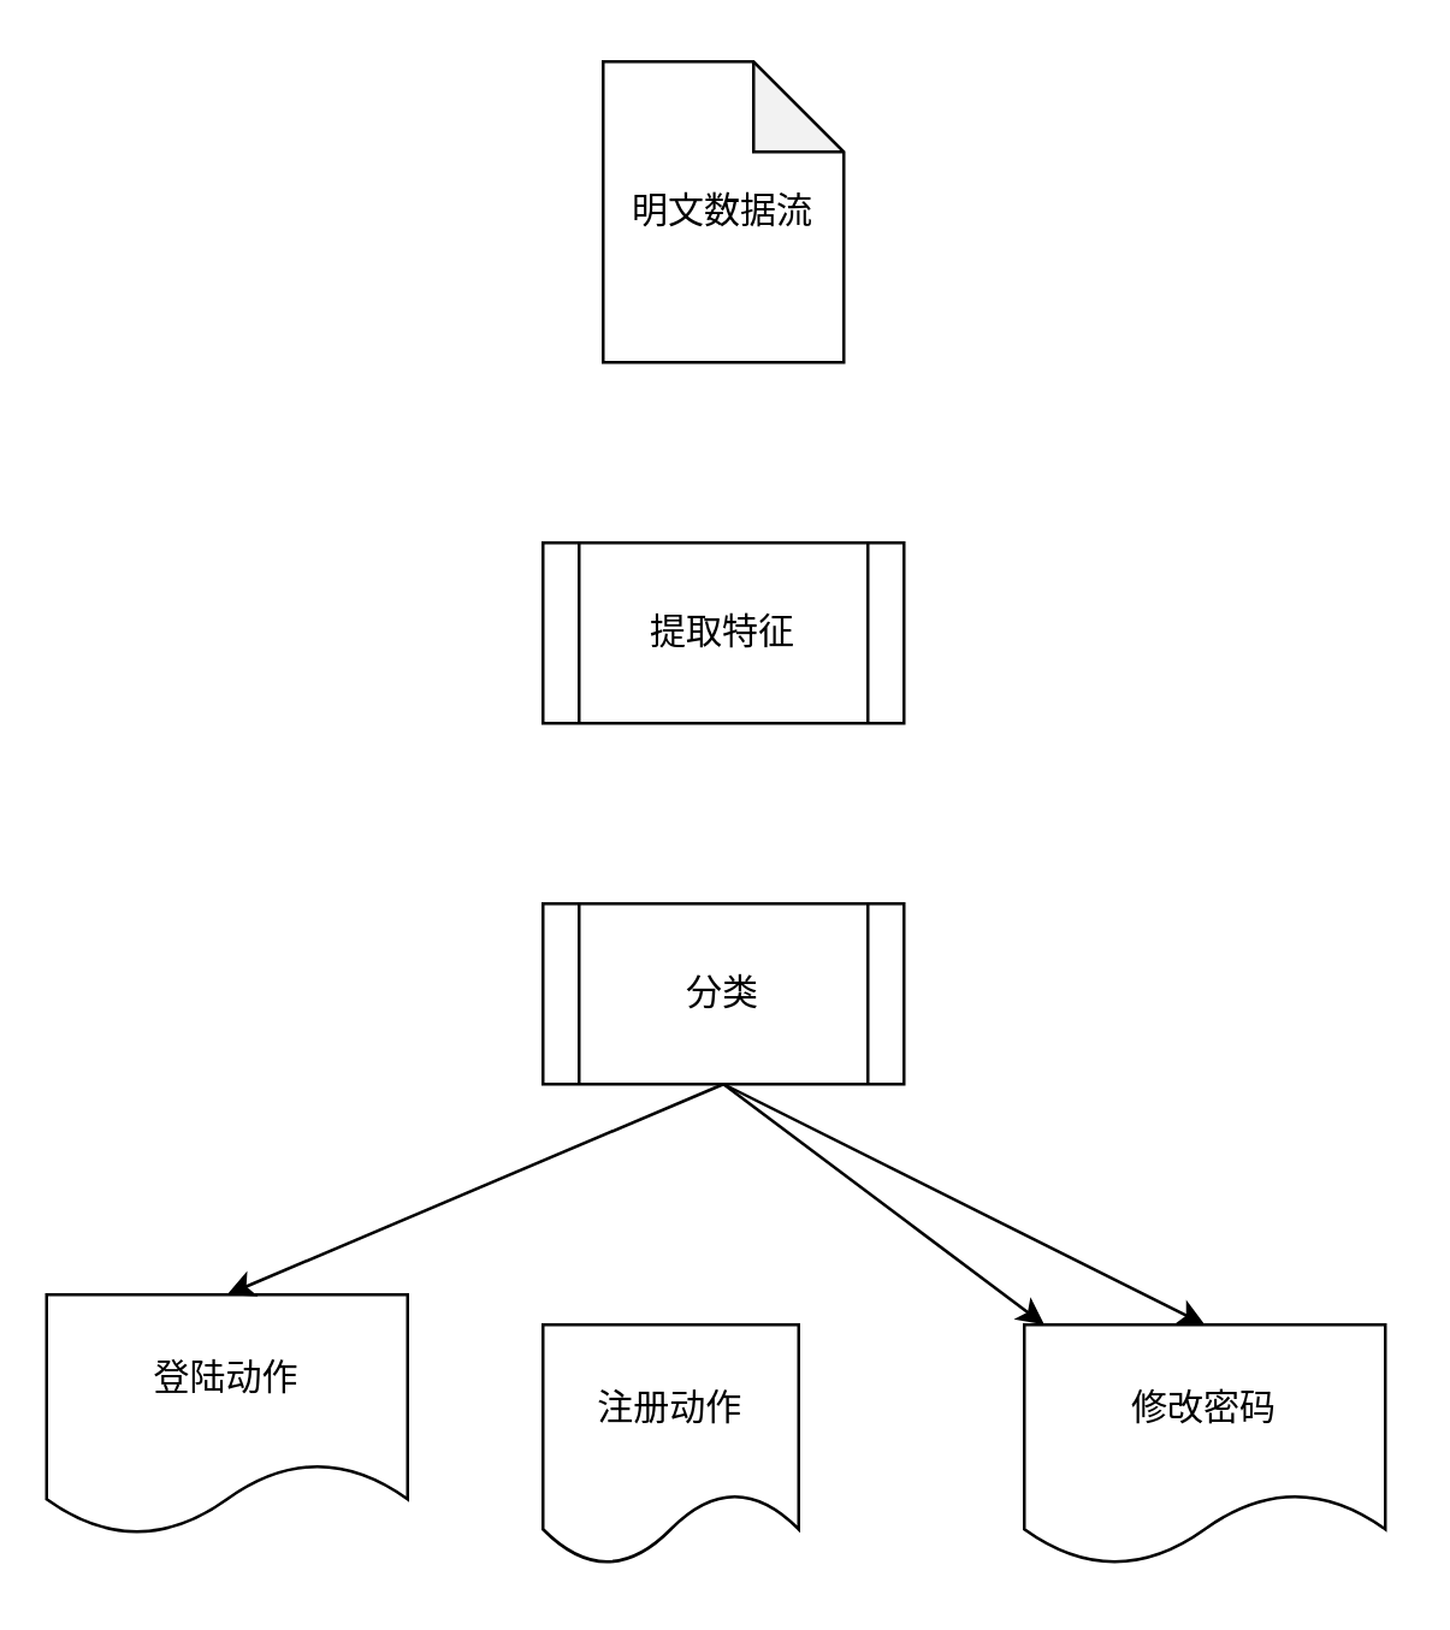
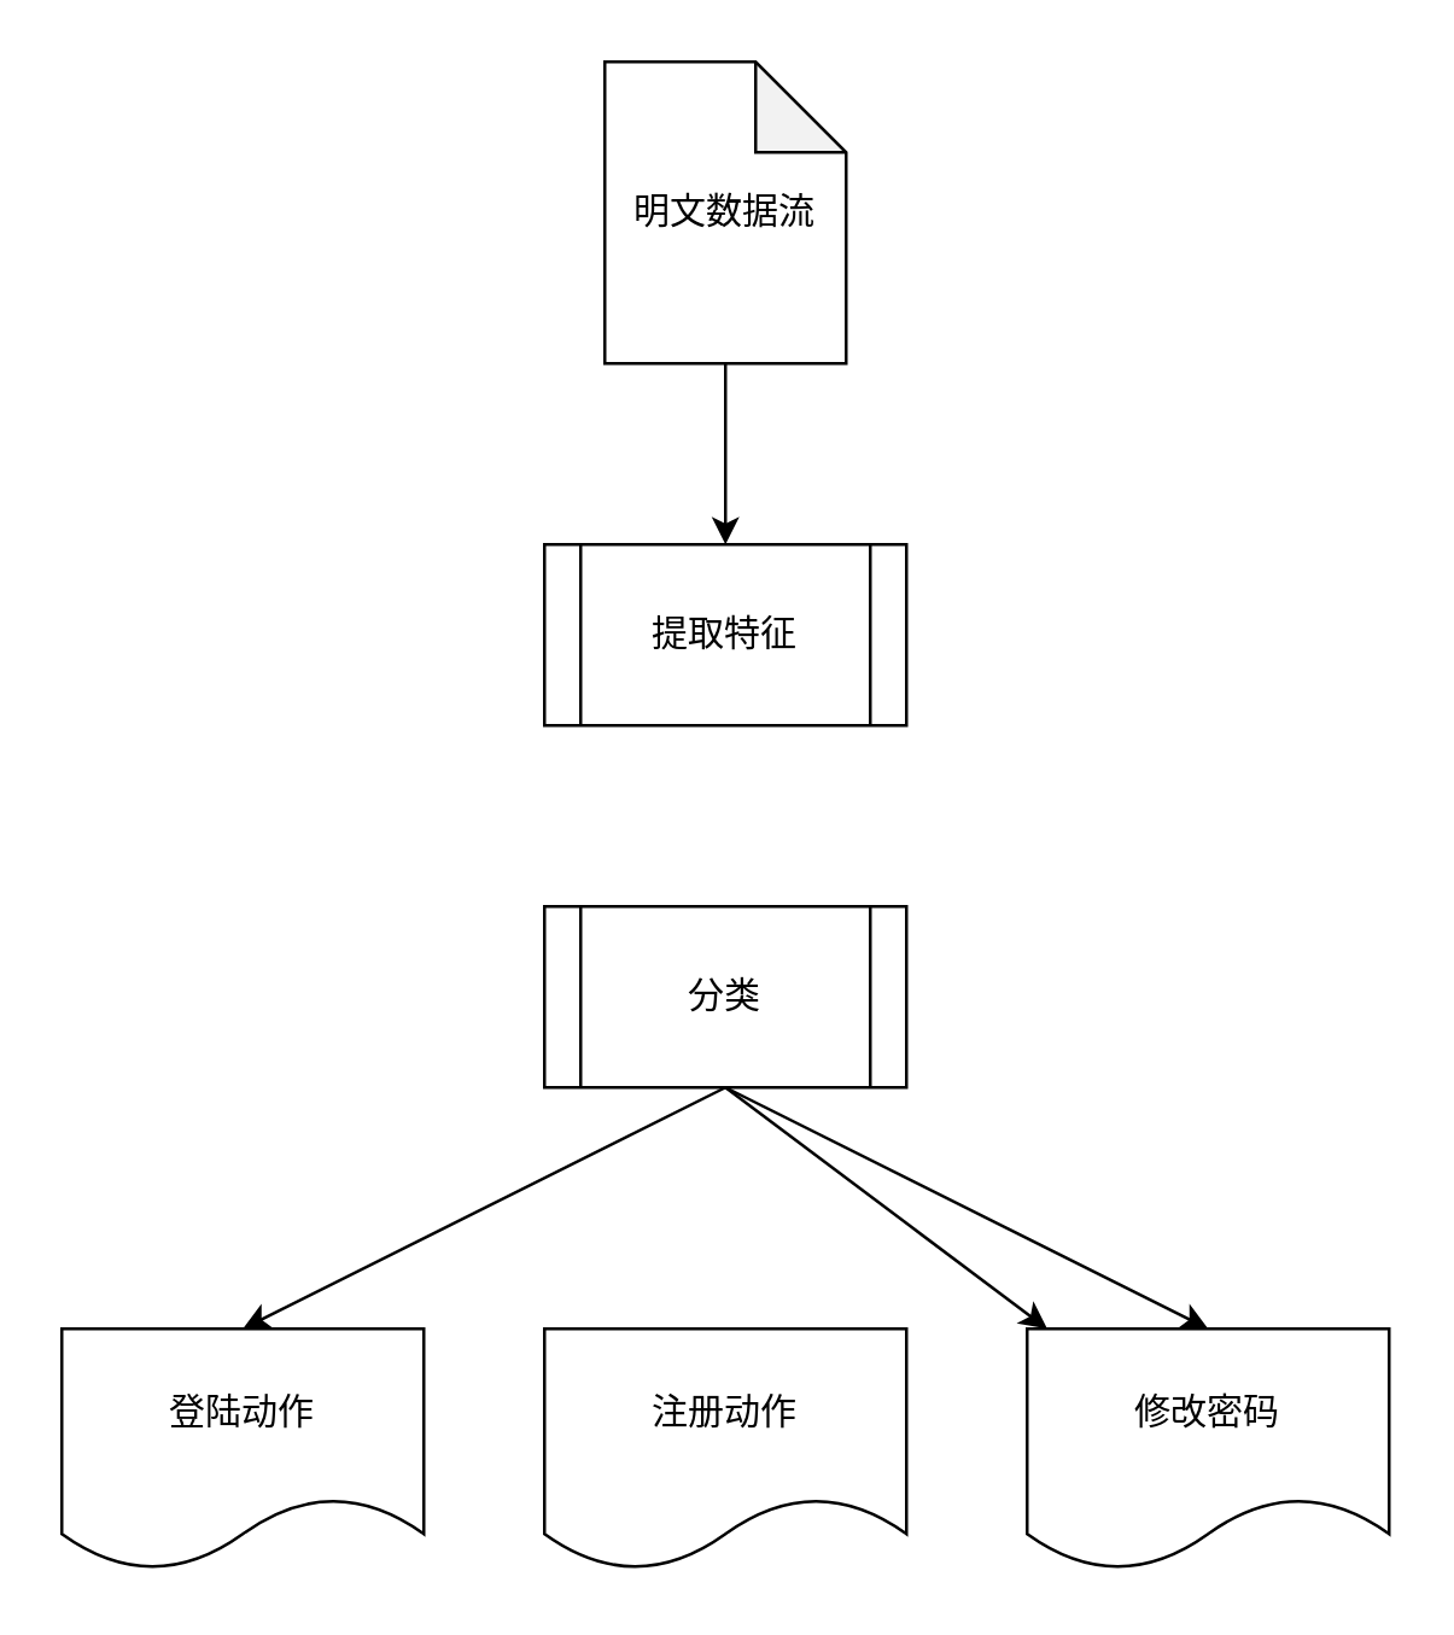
  <mxCell id="0" />
  <mxCell id="1" parent="0" />
  <mxCell id="2" value="提取特征" style="shape=process;whiteSpace=wrap;html=1;backgroundOutline=1;" vertex="1" parent="1"><mxGeometry x="180" y="180" width="120" height="60" as="geometry" /></mxCell>
  <mxCell id="3" value="分类" style="shape=process;whiteSpace=wrap;html=1;backgroundOutline=1;" vertex="1" parent="1"><mxGeometry x="180" y="300" width="120" height="60" as="geometry" /></mxCell>
  <mxCell id="4" value="明文数据流" style="shape=note;whiteSpace=wrap;html=1;backgroundOutline=1;darkOpacity=0.05;" vertex="1" parent="1"><mxGeometry x="200" y="20" width="80" height="100" as="geometry" /></mxCell>
- <mxCell id="5" value="登陆动作" style="shape=document;whiteSpace=wrap;html=1;boundedLbl=1;" vertex="1" parent="1"><mxGeometry x="15" y="430" width="120" height="80" as="geometry" /></mxCell>
- <mxCell id="6" value="注册动作" style="shape=document;whiteSpace=wrap;html=1;boundedLbl=1;" vertex="1" parent="1"><mxGeometry x="180" y="440" width="85" height="80" as="geometry" /></mxCell>
+ <mxCell id="5" value="登陆动作" style="shape=document;whiteSpace=wrap;html=1;boundedLbl=1;" vertex="1" parent="1"><mxGeometry x="20" y="440" width="120" height="80" as="geometry" /></mxCell>
+ <mxCell id="6" value="注册动作" style="shape=document;whiteSpace=wrap;html=1;boundedLbl=1;" vertex="1" parent="1"><mxGeometry x="180" y="440" width="120" height="80" as="geometry" /></mxCell>
  <mxCell id="7" value="修改密码" style="shape=document;whiteSpace=wrap;html=1;boundedLbl=1;" vertex="1" parent="1"><mxGeometry x="340" y="440" width="120" height="80" as="geometry" /></mxCell>
+ <mxCell id="8" value="" style="endArrow=classic;html=1;exitX=0.5;exitY=1;exitDx=0;exitDy=0;exitPerimeter=0;entryX=0.5;entryY=0;entryDx=0;entryDy=0;" edge="1" parent="1" source="4" target="2"><mxGeometry width="50" height="50" relative="1" as="geometry"><mxPoint x="270" y="430" as="sourcePoint" /><mxPoint x="320" y="380" as="targetPoint" /></mxGeometry></mxCell>
  <mxCell id="9" value="" style="endArrow=classic;html=1;exitX=0.5;exitY=1;exitDx=0;exitDy=0;entryX=0.5;entryY=0;entryDx=0;entryDy=0;" edge="1" parent="1" source="3" target="5"><mxGeometry width="50" height="50" relative="1" as="geometry"><mxPoint x="220" y="420" as="sourcePoint" /><mxPoint x="270" y="370" as="targetPoint" /></mxGeometry></mxCell>
  <mxCell id="10" value="" style="endArrow=classic;html=1;exitX=0.5;exitY=1;exitDx=0;exitDy=0;" edge="1" parent="1" source="3" target="7"><mxGeometry width="50" height="50" relative="1" as="geometry"><mxPoint x="310" y="430" as="sourcePoint" /><mxPoint x="360" y="380" as="targetPoint" /></mxGeometry></mxCell>
  <mxCell id="11" value="" style="endArrow=classic;html=1;entryX=0.5;entryY=0;entryDx=0;entryDy=0;" edge="1" parent="1" target="7"><mxGeometry width="50" height="50" relative="1" as="geometry"><mxPoint x="240" y="360" as="sourcePoint" /><mxPoint x="430" y="380" as="targetPoint" /></mxGeometry></mxCell>
